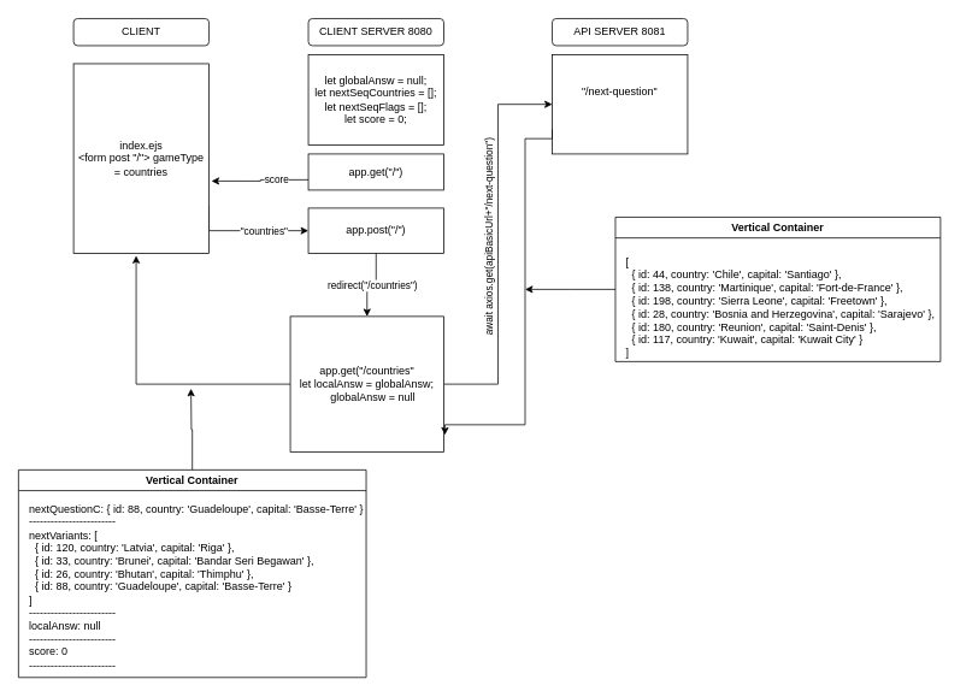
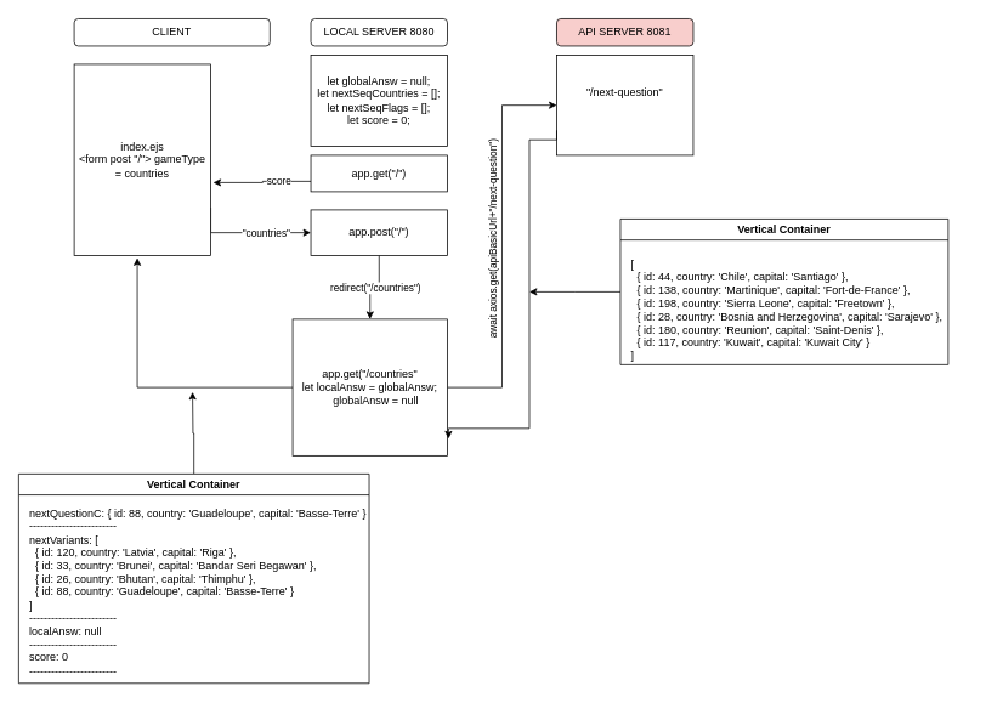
  <mxCell id="0" />
  <mxCell id="1" parent="0" />
- <mxCell id="2" value="CLIENT" style="rounded=1;whiteSpace=wrap;html=1;" parent="1" vertex="1"><mxGeometry x="81" y="20" width="150" height="30" as="geometry" /></mxCell>
- <mxCell id="3" value="CLIENT SERVER 8080" style="rounded=1;whiteSpace=wrap;html=1;" parent="1" vertex="1"><mxGeometry x="341" y="20" width="150" height="30" as="geometry" /></mxCell>
- <mxCell id="4" value="API SERVER 8081" style="rounded=1;whiteSpace=wrap;html=1;" parent="1" vertex="1"><mxGeometry x="611" y="20" width="150" height="30" as="geometry" /></mxCell>
+ <mxCell id="2" value="CLIENT" style="rounded=1;whiteSpace=wrap;html=1;" parent="1" vertex="1"><mxGeometry x="81" y="20" width="215" height="30" as="geometry" /></mxCell>
+ <mxCell id="3" value="LOCAL SERVER 8080" style="rounded=1;whiteSpace=wrap;html=1;" parent="1" vertex="1"><mxGeometry x="341" y="20" width="150" height="30" as="geometry" /></mxCell>
+ <mxCell id="4" value="API SERVER 8081" style="rounded=1;whiteSpace=wrap;html=1;fillColor=#f8cecc;" parent="1" vertex="1"><mxGeometry x="611" y="20" width="150" height="30" as="geometry" /></mxCell>
  <mxCell id="5" value="&lt;div&gt;let globalAnsw = null;&lt;/div&gt;&lt;div&gt;let nextSeqCountries = [];&lt;/div&gt;&lt;div&gt;let nextSeqFlags = [];&lt;/div&gt;&lt;div&gt;let score = 0;&lt;/div&gt;" style="rounded=0;whiteSpace=wrap;html=1;" parent="1" vertex="1"><mxGeometry x="341" y="60" width="150" height="100" as="geometry" /></mxCell>
  <mxCell id="6" style="edgeStyle=orthogonalEdgeStyle;rounded=0;orthogonalLoop=1;jettySize=auto;html=1;exitX=1;exitY=0.75;exitDx=0;exitDy=0;entryX=0;entryY=0.5;entryDx=0;entryDy=0;" parent="1" source="8" target="11" edge="1"><mxGeometry relative="1" as="geometry"><Array as="points"><mxPoint x="231" y="255" /></Array></mxGeometry></mxCell>
  <mxCell id="7" value="&quot;countries&quot;" style="edgeLabel;html=1;align=center;verticalAlign=middle;resizable=0;points=[];" parent="6" vertex="1" connectable="0"><mxGeometry x="0.641" y="1" relative="1" as="geometry"><mxPoint x="-25" y="1" as="offset" /></mxGeometry></mxCell>
  <mxCell id="8" value="index.ejs&lt;div&gt;&amp;lt;form post &quot;/&quot;&amp;gt; gameType = countries&lt;/div&gt;" style="rounded=0;whiteSpace=wrap;html=1;" parent="1" vertex="1"><mxGeometry x="81" y="70" width="150" height="210" as="geometry" /></mxCell>
  <mxCell id="9" style="edgeStyle=orthogonalEdgeStyle;rounded=0;orthogonalLoop=1;jettySize=auto;html=1;entryX=0.5;entryY=0;entryDx=0;entryDy=0;" parent="1" source="11" target="15" edge="1"><mxGeometry relative="1" as="geometry" /></mxCell>
  <mxCell id="10" value="redirect(&quot;/countries&quot;)" style="edgeLabel;html=1;align=center;verticalAlign=middle;resizable=0;points=[];" parent="9" vertex="1" connectable="0"><mxGeometry relative="1" as="geometry"><mxPoint as="offset" /></mxGeometry></mxCell>
  <mxCell id="11" value="app.post(&quot;/&quot;)" style="rounded=0;whiteSpace=wrap;html=1;" parent="1" vertex="1"><mxGeometry x="341" y="230" width="150" height="50" as="geometry" /></mxCell>
  <mxCell id="12" value="app.get(&quot;/&quot;)" style="rounded=0;whiteSpace=wrap;html=1;" parent="1" vertex="1"><mxGeometry x="341" y="170" width="150" height="40" as="geometry" /></mxCell>
  <mxCell id="13" style="edgeStyle=orthogonalEdgeStyle;rounded=0;orthogonalLoop=1;jettySize=auto;html=1;entryX=0;entryY=0.5;entryDx=0;entryDy=0;" parent="1" source="15" target="16" edge="1"><mxGeometry relative="1" as="geometry" /></mxCell>
  <mxCell id="14" value="await axios.get(apiBasicUrl+&quot;/next-question&quot;)" style="edgeLabel;html=1;align=center;verticalAlign=middle;resizable=0;points=[];rotation=-90;" parent="13" vertex="1" connectable="0"><mxGeometry x="-0.008" relative="1" as="geometry"><mxPoint x="-10" y="-9" as="offset" /></mxGeometry></mxCell>
  <mxCell id="15" value="app.get(&quot;/countries&quot;&lt;div&gt;&lt;div&gt;let localAnsw = globalAnsw;&lt;/div&gt;&lt;div&gt;&amp;nbsp; &amp;nbsp; globalAnsw = null&lt;/div&gt;&lt;/div&gt;" style="rounded=0;whiteSpace=wrap;html=1;" parent="1" vertex="1"><mxGeometry x="321" y="350" width="170" height="150" as="geometry" /></mxCell>
  <mxCell id="16" value="&quot;/next-question&quot;&lt;div&gt;&lt;br&gt;&lt;/div&gt;&lt;div&gt;&lt;br&gt;&lt;/div&gt;" style="rounded=0;whiteSpace=wrap;html=1;" parent="1" vertex="1"><mxGeometry x="611" y="60" width="150" height="110" as="geometry" /></mxCell>
  <mxCell id="17" style="edgeStyle=orthogonalEdgeStyle;rounded=0;orthogonalLoop=1;jettySize=auto;html=1;exitX=0;exitY=0.75;exitDx=0;exitDy=0;entryX=1.007;entryY=0.875;entryDx=0;entryDy=0;entryPerimeter=0;" parent="1" source="16" target="15" edge="1"><mxGeometry relative="1" as="geometry"><Array as="points"><mxPoint x="611" y="153" /><mxPoint x="581" y="153" /><mxPoint x="581" y="470" /><mxPoint x="492" y="470" /></Array></mxGeometry></mxCell>
  <mxCell id="18" style="edgeStyle=orthogonalEdgeStyle;rounded=0;orthogonalLoop=1;jettySize=auto;html=1;" parent="1" source="19" edge="1"><mxGeometry relative="1" as="geometry"><mxPoint x="581" y="320" as="targetPoint" /></mxGeometry></mxCell>
  <mxCell id="19" value="Vertical Container" style="swimlane;whiteSpace=wrap;html=1;" parent="1" vertex="1"><mxGeometry x="681" y="240" width="360" height="160" as="geometry" /></mxCell>
  <mxCell id="20" value="&lt;div&gt;[&lt;/div&gt;&lt;div&gt;&amp;nbsp; { id: 44, country: 'Chile', capital: 'Santiago' },&lt;/div&gt;&lt;div&gt;&amp;nbsp; { id: 138, country: 'Martinique', capital: 'Fort-de-France' },&lt;/div&gt;&lt;div&gt;&amp;nbsp; { id: 198, country: 'Sierra Leone', capital: 'Freetown' },&lt;/div&gt;&lt;div&gt;&amp;nbsp; { id: 28, country: 'Bosnia and Herzegovina', capital: 'Sarajevo' },&lt;/div&gt;&lt;div&gt;&amp;nbsp; { id: 180, country: 'Reunion', capital: 'Saint-Denis' },&lt;/div&gt;&lt;div&gt;&amp;nbsp; { id: 117, country: 'Kuwait', capital: 'Kuwait City' }&lt;/div&gt;&lt;div&gt;]&lt;/div&gt;" style="text;html=1;align=left;verticalAlign=middle;resizable=0;points=[];autosize=1;strokeColor=none;fillColor=none;" parent="19" vertex="1"><mxGeometry x="10" y="35" width="370" height="130" as="geometry" /></mxCell>
  <mxCell id="21" style="edgeStyle=orthogonalEdgeStyle;rounded=0;orthogonalLoop=1;jettySize=auto;html=1;entryX=1.018;entryY=0.578;entryDx=0;entryDy=0;entryPerimeter=0;" parent="1" edge="1"><mxGeometry relative="1" as="geometry"><mxPoint x="341" y="198.6" as="sourcePoint" /><mxPoint x="233.7" y="199.98" as="targetPoint" /><Array as="points"><mxPoint x="288" y="199" /><mxPoint x="288" y="200" /></Array></mxGeometry></mxCell>
  <mxCell id="22" value="score" style="edgeLabel;html=1;align=center;verticalAlign=middle;resizable=0;points=[];" parent="21" vertex="1" connectable="0"><mxGeometry x="-0.338" relative="1" as="geometry"><mxPoint as="offset" /></mxGeometry></mxCell>
  <mxCell id="23" style="edgeStyle=orthogonalEdgeStyle;rounded=0;orthogonalLoop=1;jettySize=auto;html=1;entryX=0.462;entryY=1.013;entryDx=0;entryDy=0;entryPerimeter=0;" parent="1" source="15" target="8" edge="1"><mxGeometry relative="1" as="geometry" /></mxCell>
  <mxCell id="24" style="edgeStyle=orthogonalEdgeStyle;rounded=0;orthogonalLoop=1;jettySize=auto;html=1;" parent="1" source="25" edge="1"><mxGeometry relative="1" as="geometry"><mxPoint x="211" y="430" as="targetPoint" /></mxGeometry></mxCell>
  <mxCell id="25" value="Vertical Container" style="swimlane;whiteSpace=wrap;html=1;" parent="1" vertex="1"><mxGeometry x="20" y="520" width="385" height="230" as="geometry" /></mxCell>
  <mxCell id="26" value="&lt;div&gt;nextQuestionC: { id: 88, country: 'Guadeloupe', capital: 'Basse-Terre' }&lt;/div&gt;&lt;div&gt;------------------------&lt;/div&gt;&lt;div&gt;nextVariants: [&lt;/div&gt;&lt;div&gt;&amp;nbsp; { id: 120, country: 'Latvia', capital: 'Riga' },&lt;/div&gt;&lt;div&gt;&amp;nbsp; { id: 33, country: 'Brunei', capital: 'Bandar Seri Begawan' },&lt;/div&gt;&lt;div&gt;&amp;nbsp; { id: 26, country: 'Bhutan', capital: 'Thimphu' },&lt;/div&gt;&lt;div&gt;&amp;nbsp; { id: 88, country: 'Guadeloupe', capital: 'Basse-Terre' }&lt;/div&gt;&lt;div&gt;]&lt;/div&gt;&lt;div&gt;------------------------&lt;/div&gt;&lt;div&gt;localAnsw: null&lt;/div&gt;&lt;div&gt;------------------------&lt;/div&gt;&lt;div&gt;score: 0&lt;/div&gt;&lt;div&gt;------------------------&lt;/div&gt;" style="text;html=1;align=left;verticalAlign=middle;resizable=0;points=[];autosize=1;strokeColor=none;fillColor=none;" parent="25" vertex="1"><mxGeometry x="10" y="30" width="390" height="200" as="geometry" /></mxCell>
